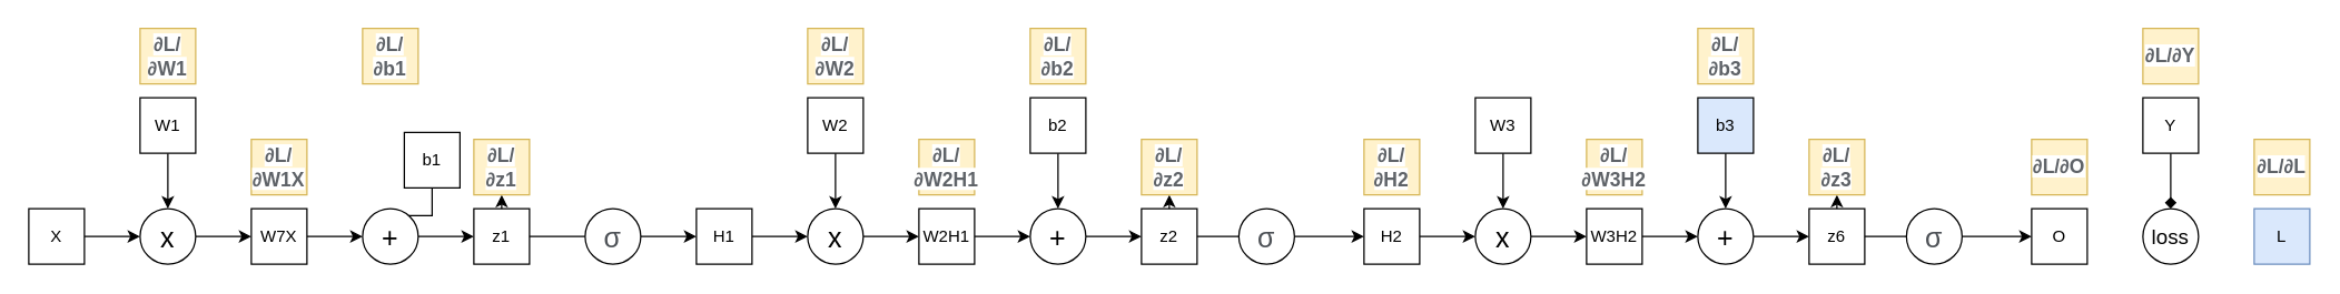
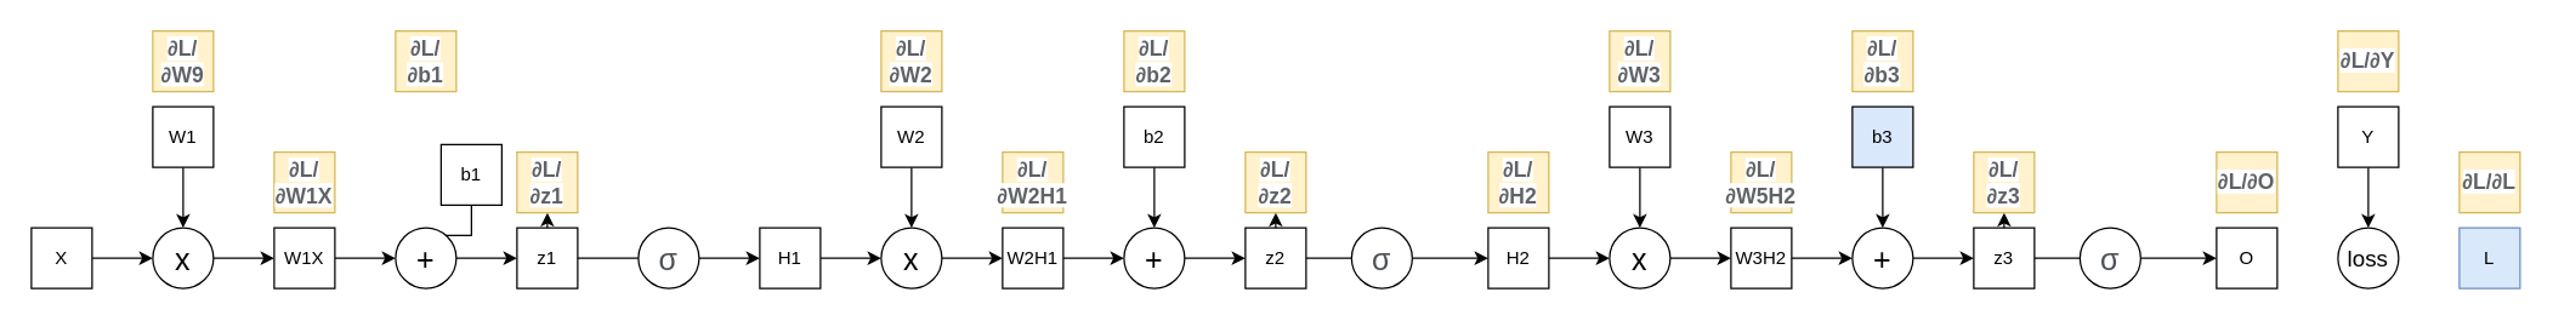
  <mxCell id="0" />
  <mxCell id="1" parent="0" />
  <mxCell id="2" style="edgeStyle=orthogonalEdgeStyle;rounded=0;orthogonalLoop=1;jettySize=auto;html=1;" parent="1" source="3" target="5" edge="1"><mxGeometry relative="1" as="geometry" /></mxCell>
  <mxCell id="3" value="X" style="whiteSpace=wrap;html=1;aspect=fixed;" parent="1" vertex="1"><mxGeometry y="150" width="40" height="40" as="geometry" x="20" /></mxCell>
  <mxCell id="4" style="edgeStyle=orthogonalEdgeStyle;rounded=0;orthogonalLoop=1;jettySize=auto;html=1;entryX=0;entryY=0.5;entryDx=0;entryDy=0;" parent="1" source="5" target="26" edge="1"><mxGeometry relative="1" as="geometry" /></mxCell>
  <mxCell id="5" value="x" style="ellipse;whiteSpace=wrap;html=1;aspect=fixed;fontSize=20;" parent="1" vertex="1"><mxGeometry x="100" y="150" width="40" height="40" as="geometry" /></mxCell>
  <mxCell id="6" style="edgeStyle=orthogonalEdgeStyle;rounded=0;orthogonalLoop=1;jettySize=auto;html=1;" parent="1" source="7" target="5" edge="1"><mxGeometry relative="1" as="geometry" /></mxCell>
  <mxCell id="7" value="W1" style="whiteSpace=wrap;html=1;aspect=fixed;" parent="1" vertex="1"><mxGeometry x="100" y="70" width="40" height="40" as="geometry" /></mxCell>
  <mxCell id="8" style="edgeStyle=orthogonalEdgeStyle;rounded=0;orthogonalLoop=1;jettySize=auto;html=1;" parent="1" source="9" target="11" edge="1"><mxGeometry relative="1" as="geometry" /></mxCell>
  <mxCell id="9" value="b1" style="whiteSpace=wrap;html=1;aspect=fixed;" parent="1" vertex="1"><mxGeometry x="290" y="95" width="40" height="40" as="geometry" /></mxCell>
  <mxCell id="10" style="edgeStyle=orthogonalEdgeStyle;rounded=0;orthogonalLoop=1;jettySize=auto;html=1;entryX=0;entryY=0.5;entryDx=0;entryDy=0;" parent="1" source="11" target="28" edge="1"><mxGeometry relative="1" as="geometry"><mxPoint x="340" y="170" as="targetPoint" /></mxGeometry></mxCell>
  <mxCell id="11" value="+" style="ellipse;whiteSpace=wrap;html=1;aspect=fixed;fontSize=20;" parent="1" vertex="1"><mxGeometry x="260" y="150" width="40" height="40" as="geometry" /></mxCell>
  <mxCell id="12" style="edgeStyle=orthogonalEdgeStyle;rounded=0;orthogonalLoop=1;jettySize=auto;html=1;entryX=0;entryY=0.5;entryDx=0;entryDy=0;" parent="1" source="13" target="31" edge="1"><mxGeometry relative="1" as="geometry"><mxPoint x="570" y="170" as="targetPoint" /><Array as="points" /></mxGeometry></mxCell>
  <mxCell id="13" value="H1" style="whiteSpace=wrap;html=1;aspect=fixed;" parent="1" vertex="1"><mxGeometry x="500" y="150" width="40" height="40" as="geometry" /></mxCell>
- <mxCell id="14" value="&lt;span style=&quot;font-weight: bold; color: rgb(95, 99, 104); font-family: &amp;quot;Apple SD Gothic Neo&amp;quot;, arial, sans-serif; font-size: 14px; text-align: left; background-color: rgb(255, 255, 255);&quot;&gt;∂L/&lt;/span&gt;&lt;span style=&quot;font-weight: bold; color: rgb(95, 99, 104); font-family: &amp;quot;Apple SD Gothic Neo&amp;quot;, arial, sans-serif; font-size: 14px; text-align: left; background-color: rgb(255, 255, 255);&quot;&gt;∂W1&lt;/span&gt;" style="whiteSpace=wrap;html=1;aspect=fixed;fillColor=#fff2cc;strokeColor=#d6b656;" parent="1" vertex="1"><mxGeometry x="100" y="20" width="40" height="40" as="geometry" /></mxCell>
+ <mxCell id="14" value="&lt;span style=&quot;font-weight: bold; color: rgb(95, 99, 104); font-family: &amp;quot;Apple SD Gothic Neo&amp;quot;, arial, sans-serif; font-size: 14px; text-align: left; background-color: rgb(255, 255, 255);&quot;&gt;∂L/&lt;/span&gt;&lt;span style=&quot;font-weight: bold; color: rgb(95, 99, 104); font-family: &amp;quot;Apple SD Gothic Neo&amp;quot;, arial, sans-serif; font-size: 14px; text-align: left; background-color: rgb(255, 255, 255);&quot;&gt;∂W9&lt;/span&gt;" style="whiteSpace=wrap;html=1;aspect=fixed;fillColor=#fff2cc;strokeColor=#d6b656;" parent="1" vertex="1"><mxGeometry x="100" y="20" width="40" height="40" as="geometry" /></mxCell>
  <mxCell id="15" value="&lt;span style=&quot;font-weight: bold; color: rgb(95, 99, 104); font-family: &amp;quot;Apple SD Gothic Neo&amp;quot;, arial, sans-serif; font-size: 14px; text-align: left; background-color: rgb(255, 255, 255);&quot;&gt;∂L/&lt;/span&gt;&lt;span style=&quot;font-weight: bold; color: rgb(95, 99, 104); font-family: &amp;quot;Apple SD Gothic Neo&amp;quot;, arial, sans-serif; font-size: 14px; text-align: left; background-color: rgb(255, 255, 255);&quot;&gt;∂b1&lt;/span&gt;" style="whiteSpace=wrap;html=1;aspect=fixed;fillColor=#fff2cc;strokeColor=#d6b656;" parent="1" vertex="1"><mxGeometry x="260" y="20" width="40" height="40" as="geometry" /></mxCell>
  <mxCell id="16" value="&lt;font style=&quot;font-size: 15px;&quot;&gt;loss&lt;/font&gt;" style="ellipse;whiteSpace=wrap;html=1;aspect=fixed;fontSize=15;" parent="1" vertex="1"><mxGeometry x="1540" y="150" width="40" height="40" as="geometry" /></mxCell>
  <mxCell id="17" value="L" style="whiteSpace=wrap;html=1;aspect=fixed;fillColor=#dae8fc;strokeColor=#6c8ebf;" parent="1" vertex="1"><mxGeometry x="1620" y="150" width="40" height="40" as="geometry" /></mxCell>
- <mxCell id="18" style="edgeStyle=orthogonalEdgeStyle;rounded=0;orthogonalLoop=1;jettySize=auto;html=1;endArrow=diamond;" parent="1" source="19" target="16" edge="1"><mxGeometry relative="1" as="geometry" /></mxCell>
+ <mxCell id="18" style="edgeStyle=orthogonalEdgeStyle;rounded=0;orthogonalLoop=1;jettySize=auto;html=1;" parent="1" source="19" target="16" edge="1"><mxGeometry relative="1" as="geometry" /></mxCell>
  <mxCell id="19" value="Y" style="whiteSpace=wrap;html=1;aspect=fixed;" parent="1" vertex="1"><mxGeometry x="1540" y="70" width="40" height="40" as="geometry" /></mxCell>
  <mxCell id="20" value="&lt;span style=&quot;font-weight: bold; color: rgb(95, 99, 104); font-family: &amp;quot;Apple SD Gothic Neo&amp;quot;, arial, sans-serif; font-size: 14px; text-align: left; background-color: rgb(255, 255, 255);&quot;&gt;∂L/&lt;/span&gt;&lt;span style=&quot;font-weight: bold; color: rgb(95, 99, 104); font-family: &amp;quot;Apple SD Gothic Neo&amp;quot;, arial, sans-serif; font-size: 14px; text-align: left; background-color: rgb(255, 255, 255);&quot;&gt;∂Y&lt;/span&gt;" style="whiteSpace=wrap;html=1;aspect=fixed;fillColor=#fff2cc;strokeColor=#d6b656;" parent="1" vertex="1"><mxGeometry x="1540" y="20" width="40" height="40" as="geometry" /></mxCell>
  <mxCell id="21" value="&lt;span style=&quot;font-weight: bold; color: rgb(95, 99, 104); font-family: &amp;quot;Apple SD Gothic Neo&amp;quot;, arial, sans-serif; font-size: 14px; text-align: left; background-color: rgb(255, 255, 255);&quot;&gt;∂L/&lt;/span&gt;&lt;span style=&quot;font-weight: bold; color: rgb(95, 99, 104); font-family: &amp;quot;Apple SD Gothic Neo&amp;quot;, arial, sans-serif; font-size: 14px; text-align: left; background-color: rgb(255, 255, 255);&quot;&gt;∂L&lt;/span&gt;" style="whiteSpace=wrap;html=1;aspect=fixed;fillColor=#fff2cc;strokeColor=#d6b656;" parent="1" vertex="1"><mxGeometry x="1620" y="100" width="40" height="40" as="geometry" /></mxCell>
  <mxCell id="22" style="edgeStyle=orthogonalEdgeStyle;rounded=0;orthogonalLoop=1;jettySize=auto;html=1;entryX=0;entryY=0.5;entryDx=0;entryDy=0;" parent="1" source="24" target="13" edge="1"><mxGeometry relative="1" as="geometry" /></mxCell>
  <mxCell id="23" value="" style="edgeStyle=orthogonalEdgeStyle;rounded=0;orthogonalLoop=1;jettySize=auto;html=1;" edge="1" parent="1" source="24" target="29"><mxGeometry relative="1" as="geometry" /></mxCell>
  <mxCell id="24" value="&lt;span style=&quot;color: rgb(77, 81, 86); font-family: &amp;quot;Apple SD Gothic Neo&amp;quot;, arial, sans-serif; text-align: left; background-color: rgb(255, 255, 255);&quot;&gt;&lt;font style=&quot;font-size: 20px;&quot;&gt;σ&lt;/font&gt;&lt;/span&gt;" style="ellipse;whiteSpace=wrap;html=1;aspect=fixed;fontSize=20;" parent="1" vertex="1"><mxGeometry x="420" y="150" width="40" height="40" as="geometry" /></mxCell>
  <mxCell id="25" style="edgeStyle=orthogonalEdgeStyle;rounded=0;orthogonalLoop=1;jettySize=auto;html=1;exitX=1;exitY=0.5;exitDx=0;exitDy=0;entryX=0;entryY=0.5;entryDx=0;entryDy=0;" edge="1" parent="1" source="26" target="11"><mxGeometry relative="1" as="geometry" /></mxCell>
- <mxCell id="26" value="W7X" style="whiteSpace=wrap;html=1;aspect=fixed;" vertex="1" parent="1"><mxGeometry x="180" y="150" width="40" height="40" as="geometry" /></mxCell>
+ <mxCell id="26" value="W1X" style="whiteSpace=wrap;html=1;aspect=fixed;" vertex="1" parent="1"><mxGeometry x="180" y="150" width="40" height="40" as="geometry" /></mxCell>
  <mxCell id="27" value="&lt;span style=&quot;font-weight: bold; color: rgb(95, 99, 104); font-family: &amp;quot;Apple SD Gothic Neo&amp;quot;, arial, sans-serif; font-size: 14px; text-align: left; background-color: rgb(255, 255, 255);&quot;&gt;∂L/&lt;/span&gt;&lt;span style=&quot;font-weight: bold; color: rgb(95, 99, 104); font-family: &amp;quot;Apple SD Gothic Neo&amp;quot;, arial, sans-serif; font-size: 14px; text-align: left; background-color: rgb(255, 255, 255);&quot;&gt;∂W1X&lt;/span&gt;" style="whiteSpace=wrap;html=1;aspect=fixed;fillColor=#fff2cc;strokeColor=#d6b656;" vertex="1" parent="1"><mxGeometry x="180" y="100" width="40" height="40" as="geometry" /></mxCell>
  <mxCell id="28" value="z1" style="whiteSpace=wrap;html=1;aspect=fixed;" vertex="1" parent="1"><mxGeometry x="340" y="150" width="40" height="40" as="geometry" /></mxCell>
  <mxCell id="29" value="&lt;span style=&quot;font-weight: bold; color: rgb(95, 99, 104); font-family: &amp;quot;Apple SD Gothic Neo&amp;quot;, arial, sans-serif; font-size: 14px; text-align: left; background-color: rgb(255, 255, 255);&quot;&gt;∂L/&lt;/span&gt;&lt;span style=&quot;font-weight: bold; color: rgb(95, 99, 104); font-family: &amp;quot;Apple SD Gothic Neo&amp;quot;, arial, sans-serif; font-size: 14px; text-align: left; background-color: rgb(255, 255, 255);&quot;&gt;∂z1&lt;/span&gt;" style="whiteSpace=wrap;html=1;aspect=fixed;fillColor=#fff2cc;strokeColor=#d6b656;" vertex="1" parent="1"><mxGeometry x="340" y="100" width="40" height="40" as="geometry" /></mxCell>
  <mxCell id="30" style="edgeStyle=orthogonalEdgeStyle;rounded=0;orthogonalLoop=1;jettySize=auto;html=1;entryX=0;entryY=0.5;entryDx=0;entryDy=0;" edge="1" parent="1" source="31" target="47"><mxGeometry relative="1" as="geometry" /></mxCell>
  <mxCell id="31" value="x" style="ellipse;whiteSpace=wrap;html=1;aspect=fixed;fontSize=20;" vertex="1" parent="1"><mxGeometry x="580" y="150" width="40" height="40" as="geometry" /></mxCell>
  <mxCell id="32" style="edgeStyle=orthogonalEdgeStyle;rounded=0;orthogonalLoop=1;jettySize=auto;html=1;" edge="1" parent="1" source="33" target="31"><mxGeometry relative="1" as="geometry" /></mxCell>
  <mxCell id="33" value="W2" style="whiteSpace=wrap;html=1;aspect=fixed;" vertex="1" parent="1"><mxGeometry x="580" y="70" width="40" height="40" as="geometry" /></mxCell>
  <mxCell id="34" style="edgeStyle=orthogonalEdgeStyle;rounded=0;orthogonalLoop=1;jettySize=auto;html=1;" edge="1" parent="1" source="35" target="37"><mxGeometry relative="1" as="geometry" /></mxCell>
  <mxCell id="35" value="b2" style="whiteSpace=wrap;html=1;aspect=fixed;" vertex="1" parent="1"><mxGeometry x="740" y="70" width="40" height="40" as="geometry" /></mxCell>
  <mxCell id="36" style="edgeStyle=orthogonalEdgeStyle;rounded=0;orthogonalLoop=1;jettySize=auto;html=1;entryX=0;entryY=0.5;entryDx=0;entryDy=0;" edge="1" parent="1" source="37" target="49"><mxGeometry relative="1" as="geometry"><mxPoint x="820" y="170" as="targetPoint" /></mxGeometry></mxCell>
  <mxCell id="37" value="+" style="ellipse;whiteSpace=wrap;html=1;aspect=fixed;fontSize=20;" vertex="1" parent="1"><mxGeometry x="740" y="150" width="40" height="40" as="geometry" /></mxCell>
  <mxCell id="38" style="edgeStyle=orthogonalEdgeStyle;rounded=0;orthogonalLoop=1;jettySize=auto;html=1;entryX=0;entryY=0.5;entryDx=0;entryDy=0;" edge="1" parent="1" source="39" target="52"><mxGeometry relative="1" as="geometry"><mxPoint x="1050" y="170" as="targetPoint" /></mxGeometry></mxCell>
  <mxCell id="39" value="H2" style="whiteSpace=wrap;html=1;aspect=fixed;" vertex="1" parent="1"><mxGeometry x="980" y="150" width="40" height="40" as="geometry" /></mxCell>
  <mxCell id="40" value="&lt;span style=&quot;font-weight: bold; color: rgb(95, 99, 104); font-family: &amp;quot;Apple SD Gothic Neo&amp;quot;, arial, sans-serif; font-size: 14px; text-align: left; background-color: rgb(255, 255, 255);&quot;&gt;∂L/&lt;/span&gt;&lt;span style=&quot;font-weight: bold; color: rgb(95, 99, 104); font-family: &amp;quot;Apple SD Gothic Neo&amp;quot;, arial, sans-serif; font-size: 14px; text-align: left; background-color: rgb(255, 255, 255);&quot;&gt;∂W2&lt;/span&gt;" style="whiteSpace=wrap;html=1;aspect=fixed;fillColor=#fff2cc;strokeColor=#d6b656;" vertex="1" parent="1"><mxGeometry x="580" y="20" width="40" height="40" as="geometry" /></mxCell>
  <mxCell id="41" value="&lt;span style=&quot;font-weight: bold; color: rgb(95, 99, 104); font-family: &amp;quot;Apple SD Gothic Neo&amp;quot;, arial, sans-serif; font-size: 14px; text-align: left; background-color: rgb(255, 255, 255);&quot;&gt;∂L/&lt;/span&gt;&lt;span style=&quot;font-weight: bold; color: rgb(95, 99, 104); font-family: &amp;quot;Apple SD Gothic Neo&amp;quot;, arial, sans-serif; font-size: 14px; text-align: left; background-color: rgb(255, 255, 255);&quot;&gt;∂b2&lt;/span&gt;" style="whiteSpace=wrap;html=1;aspect=fixed;fillColor=#fff2cc;strokeColor=#d6b656;" vertex="1" parent="1"><mxGeometry x="740" y="20" width="40" height="40" as="geometry" /></mxCell>
  <mxCell id="42" value="&lt;span style=&quot;font-weight: bold; color: rgb(95, 99, 104); font-family: &amp;quot;Apple SD Gothic Neo&amp;quot;, arial, sans-serif; font-size: 14px; text-align: left; background-color: rgb(255, 255, 255);&quot;&gt;∂L/&lt;/span&gt;&lt;span style=&quot;font-weight: bold; color: rgb(95, 99, 104); font-family: &amp;quot;Apple SD Gothic Neo&amp;quot;, arial, sans-serif; font-size: 14px; text-align: left; background-color: rgb(255, 255, 255);&quot;&gt;∂H2&lt;/span&gt;" style="whiteSpace=wrap;html=1;aspect=fixed;fillColor=#fff2cc;strokeColor=#d6b656;" vertex="1" parent="1"><mxGeometry x="980" y="100" width="40" height="40" as="geometry" /></mxCell>
  <mxCell id="43" style="edgeStyle=orthogonalEdgeStyle;rounded=0;orthogonalLoop=1;jettySize=auto;html=1;entryX=0;entryY=0.5;entryDx=0;entryDy=0;" edge="1" parent="1" source="45" target="39"><mxGeometry relative="1" as="geometry" /></mxCell>
  <mxCell id="44" value="" style="edgeStyle=orthogonalEdgeStyle;rounded=0;orthogonalLoop=1;jettySize=auto;html=1;" edge="1" parent="1" source="45" target="50"><mxGeometry relative="1" as="geometry" /></mxCell>
  <mxCell id="45" value="&lt;span style=&quot;color: rgb(77, 81, 86); font-family: &amp;quot;Apple SD Gothic Neo&amp;quot;, arial, sans-serif; text-align: left; background-color: rgb(255, 255, 255);&quot;&gt;&lt;font style=&quot;font-size: 20px;&quot;&gt;σ&lt;/font&gt;&lt;/span&gt;" style="ellipse;whiteSpace=wrap;html=1;aspect=fixed;fontSize=20;" vertex="1" parent="1"><mxGeometry x="890" y="150" width="40" height="40" as="geometry" /></mxCell>
  <mxCell id="46" style="edgeStyle=orthogonalEdgeStyle;rounded=0;orthogonalLoop=1;jettySize=auto;html=1;exitX=1;exitY=0.5;exitDx=0;exitDy=0;entryX=0;entryY=0.5;entryDx=0;entryDy=0;" edge="1" parent="1" source="47" target="37"><mxGeometry relative="1" as="geometry" /></mxCell>
  <mxCell id="47" value="W2H1" style="whiteSpace=wrap;html=1;aspect=fixed;" vertex="1" parent="1"><mxGeometry x="660" y="150" width="40" height="40" as="geometry" /></mxCell>
  <mxCell id="48" value="&lt;span style=&quot;font-weight: bold; color: rgb(95, 99, 104); font-family: &amp;quot;Apple SD Gothic Neo&amp;quot;, arial, sans-serif; font-size: 14px; text-align: left; background-color: rgb(255, 255, 255);&quot;&gt;∂L/&lt;/span&gt;&lt;span style=&quot;font-weight: bold; color: rgb(95, 99, 104); font-family: &amp;quot;Apple SD Gothic Neo&amp;quot;, arial, sans-serif; font-size: 14px; text-align: left; background-color: rgb(255, 255, 255);&quot;&gt;∂W2H1&lt;/span&gt;" style="whiteSpace=wrap;html=1;aspect=fixed;fillColor=#fff2cc;strokeColor=#d6b656;" vertex="1" parent="1"><mxGeometry x="660" y="100" width="40" height="40" as="geometry" /></mxCell>
  <mxCell id="49" value="z2" style="whiteSpace=wrap;html=1;aspect=fixed;" vertex="1" parent="1"><mxGeometry x="820" y="150" width="40" height="40" as="geometry" /></mxCell>
  <mxCell id="50" value="&lt;span style=&quot;font-weight: bold; color: rgb(95, 99, 104); font-family: &amp;quot;Apple SD Gothic Neo&amp;quot;, arial, sans-serif; font-size: 14px; text-align: left; background-color: rgb(255, 255, 255);&quot;&gt;∂L/&lt;/span&gt;&lt;span style=&quot;font-weight: bold; color: rgb(95, 99, 104); font-family: &amp;quot;Apple SD Gothic Neo&amp;quot;, arial, sans-serif; font-size: 14px; text-align: left; background-color: rgb(255, 255, 255);&quot;&gt;∂z2&lt;/span&gt;" style="whiteSpace=wrap;html=1;aspect=fixed;fillColor=#fff2cc;strokeColor=#d6b656;" vertex="1" parent="1"><mxGeometry x="820" y="100" width="40" height="40" as="geometry" /></mxCell>
  <mxCell id="51" style="edgeStyle=orthogonalEdgeStyle;rounded=0;orthogonalLoop=1;jettySize=auto;html=1;entryX=0;entryY=0.5;entryDx=0;entryDy=0;" edge="1" source="52" target="67" parent="1"><mxGeometry relative="1" as="geometry" /></mxCell>
  <mxCell id="52" value="x" style="ellipse;whiteSpace=wrap;html=1;aspect=fixed;fontSize=20;" vertex="1" parent="1"><mxGeometry x="1060" y="150" width="40" height="40" as="geometry" /></mxCell>
  <mxCell id="53" style="edgeStyle=orthogonalEdgeStyle;rounded=0;orthogonalLoop=1;jettySize=auto;html=1;" edge="1" source="54" target="52" parent="1"><mxGeometry relative="1" as="geometry" /></mxCell>
  <mxCell id="54" value="W3" style="whiteSpace=wrap;html=1;aspect=fixed;" vertex="1" parent="1"><mxGeometry x="1060" y="70" width="40" height="40" as="geometry" /></mxCell>
  <mxCell id="55" style="edgeStyle=orthogonalEdgeStyle;rounded=0;orthogonalLoop=1;jettySize=auto;html=1;" edge="1" source="56" target="58" parent="1"><mxGeometry relative="1" as="geometry" /></mxCell>
  <mxCell id="56" value="b3" style="whiteSpace=wrap;html=1;aspect=fixed;fillColor=#dae8fc;" vertex="1" parent="1"><mxGeometry x="1220" y="70" width="40" height="40" as="geometry" /></mxCell>
  <mxCell id="57" style="edgeStyle=orthogonalEdgeStyle;rounded=0;orthogonalLoop=1;jettySize=auto;html=1;entryX=0;entryY=0.5;entryDx=0;entryDy=0;" edge="1" source="58" target="69" parent="1"><mxGeometry relative="1" as="geometry"><mxPoint x="1300" y="170" as="targetPoint" /></mxGeometry></mxCell>
  <mxCell id="58" value="+" style="ellipse;whiteSpace=wrap;html=1;aspect=fixed;fontSize=20;" vertex="1" parent="1"><mxGeometry x="1220" y="150" width="40" height="40" as="geometry" /></mxCell>
  <mxCell id="59" value="O" style="whiteSpace=wrap;html=1;aspect=fixed;" vertex="1" parent="1"><mxGeometry x="1460" y="150" width="40" height="40" as="geometry" /></mxCell>
+ <mxCell id="60" value="&lt;span style=&quot;font-weight: bold; color: rgb(95, 99, 104); font-family: &amp;quot;Apple SD Gothic Neo&amp;quot;, arial, sans-serif; font-size: 14px; text-align: left; background-color: rgb(255, 255, 255);&quot;&gt;∂L/&lt;/span&gt;&lt;span style=&quot;font-weight: bold; color: rgb(95, 99, 104); font-family: &amp;quot;Apple SD Gothic Neo&amp;quot;, arial, sans-serif; font-size: 14px; text-align: left; background-color: rgb(255, 255, 255);&quot;&gt;∂W3&lt;/span&gt;" style="whiteSpace=wrap;html=1;aspect=fixed;fillColor=#fff2cc;strokeColor=#d6b656;" vertex="1" parent="1"><mxGeometry x="1060" y="20" width="40" height="40" as="geometry" /></mxCell>
  <mxCell id="61" value="&lt;span style=&quot;font-weight: bold; color: rgb(95, 99, 104); font-family: &amp;quot;Apple SD Gothic Neo&amp;quot;, arial, sans-serif; font-size: 14px; text-align: left; background-color: rgb(255, 255, 255);&quot;&gt;∂L/&lt;/span&gt;&lt;span style=&quot;font-weight: bold; color: rgb(95, 99, 104); font-family: &amp;quot;Apple SD Gothic Neo&amp;quot;, arial, sans-serif; font-size: 14px; text-align: left; background-color: rgb(255, 255, 255);&quot;&gt;∂b3&lt;/span&gt;" style="whiteSpace=wrap;html=1;aspect=fixed;fillColor=#fff2cc;strokeColor=#d6b656;" vertex="1" parent="1"><mxGeometry x="1220" y="20" width="40" height="40" as="geometry" /></mxCell>
  <mxCell id="62" value="&lt;span style=&quot;font-weight: bold; color: rgb(95, 99, 104); font-family: &amp;quot;Apple SD Gothic Neo&amp;quot;, arial, sans-serif; font-size: 14px; text-align: left; background-color: rgb(255, 255, 255);&quot;&gt;∂L/&lt;/span&gt;&lt;span style=&quot;font-weight: bold; color: rgb(95, 99, 104); font-family: &amp;quot;Apple SD Gothic Neo&amp;quot;, arial, sans-serif; font-size: 14px; text-align: left; background-color: rgb(255, 255, 255);&quot;&gt;∂O&lt;/span&gt;" style="whiteSpace=wrap;html=1;aspect=fixed;fillColor=#fff2cc;strokeColor=#d6b656;" vertex="1" parent="1"><mxGeometry x="1460" y="100" width="40" height="40" as="geometry" /></mxCell>
  <mxCell id="63" style="edgeStyle=orthogonalEdgeStyle;rounded=0;orthogonalLoop=1;jettySize=auto;html=1;entryX=0;entryY=0.5;entryDx=0;entryDy=0;" edge="1" source="65" target="59" parent="1"><mxGeometry relative="1" as="geometry" /></mxCell>
  <mxCell id="64" value="" style="edgeStyle=orthogonalEdgeStyle;rounded=0;orthogonalLoop=1;jettySize=auto;html=1;" edge="1" source="65" target="70" parent="1"><mxGeometry relative="1" as="geometry" /></mxCell>
  <mxCell id="65" value="&lt;span style=&quot;color: rgb(77, 81, 86); font-family: &amp;quot;Apple SD Gothic Neo&amp;quot;, arial, sans-serif; text-align: left; background-color: rgb(255, 255, 255);&quot;&gt;&lt;font style=&quot;font-size: 20px;&quot;&gt;σ&lt;/font&gt;&lt;/span&gt;" style="ellipse;whiteSpace=wrap;html=1;aspect=fixed;fontSize=20;" vertex="1" parent="1"><mxGeometry x="1370" y="150" width="40" height="40" as="geometry" /></mxCell>
  <mxCell id="66" style="edgeStyle=orthogonalEdgeStyle;rounded=0;orthogonalLoop=1;jettySize=auto;html=1;exitX=1;exitY=0.5;exitDx=0;exitDy=0;entryX=0;entryY=0.5;entryDx=0;entryDy=0;" edge="1" source="67" target="58" parent="1"><mxGeometry relative="1" as="geometry" /></mxCell>
  <mxCell id="67" value="W3H2" style="whiteSpace=wrap;html=1;aspect=fixed;" vertex="1" parent="1"><mxGeometry x="1140" y="150" width="40" height="40" as="geometry" /></mxCell>
- <mxCell id="68" value="&lt;span style=&quot;font-weight: bold; color: rgb(95, 99, 104); font-family: &amp;quot;Apple SD Gothic Neo&amp;quot;, arial, sans-serif; font-size: 14px; text-align: left; background-color: rgb(255, 255, 255);&quot;&gt;∂L/&lt;/span&gt;&lt;span style=&quot;font-weight: bold; color: rgb(95, 99, 104); font-family: &amp;quot;Apple SD Gothic Neo&amp;quot;, arial, sans-serif; font-size: 14px; text-align: left; background-color: rgb(255, 255, 255);&quot;&gt;∂W3H2&lt;/span&gt;" style="whiteSpace=wrap;html=1;aspect=fixed;fillColor=#fff2cc;strokeColor=#d6b656;" vertex="1" parent="1"><mxGeometry x="1140" y="100" width="40" height="40" as="geometry" /></mxCell>
- <mxCell id="69" value="z6" style="whiteSpace=wrap;html=1;aspect=fixed;" vertex="1" parent="1"><mxGeometry x="1300" y="150" width="40" height="40" as="geometry" /></mxCell>
+ <mxCell id="68" value="&lt;span style=&quot;font-weight: bold; color: rgb(95, 99, 104); font-family: &amp;quot;Apple SD Gothic Neo&amp;quot;, arial, sans-serif; font-size: 14px; text-align: left; background-color: rgb(255, 255, 255);&quot;&gt;∂L/&lt;/span&gt;&lt;span style=&quot;font-weight: bold; color: rgb(95, 99, 104); font-family: &amp;quot;Apple SD Gothic Neo&amp;quot;, arial, sans-serif; font-size: 14px; text-align: left; background-color: rgb(255, 255, 255);&quot;&gt;∂W5H2&lt;/span&gt;" style="whiteSpace=wrap;html=1;aspect=fixed;fillColor=#fff2cc;strokeColor=#d6b656;" vertex="1" parent="1"><mxGeometry x="1140" y="100" width="40" height="40" as="geometry" /></mxCell>
+ <mxCell id="69" value="z3" style="whiteSpace=wrap;html=1;aspect=fixed;" vertex="1" parent="1"><mxGeometry x="1300" y="150" width="40" height="40" as="geometry" /></mxCell>
  <mxCell id="70" value="&lt;span style=&quot;font-weight: bold; color: rgb(95, 99, 104); font-family: &amp;quot;Apple SD Gothic Neo&amp;quot;, arial, sans-serif; font-size: 14px; text-align: left; background-color: rgb(255, 255, 255);&quot;&gt;∂L/&lt;/span&gt;&lt;span style=&quot;font-weight: bold; color: rgb(95, 99, 104); font-family: &amp;quot;Apple SD Gothic Neo&amp;quot;, arial, sans-serif; font-size: 14px; text-align: left; background-color: rgb(255, 255, 255);&quot;&gt;∂z3&lt;/span&gt;" style="whiteSpace=wrap;html=1;aspect=fixed;fillColor=#fff2cc;strokeColor=#d6b656;" vertex="1" parent="1"><mxGeometry x="1300" y="100" width="40" height="40" as="geometry" /></mxCell>
